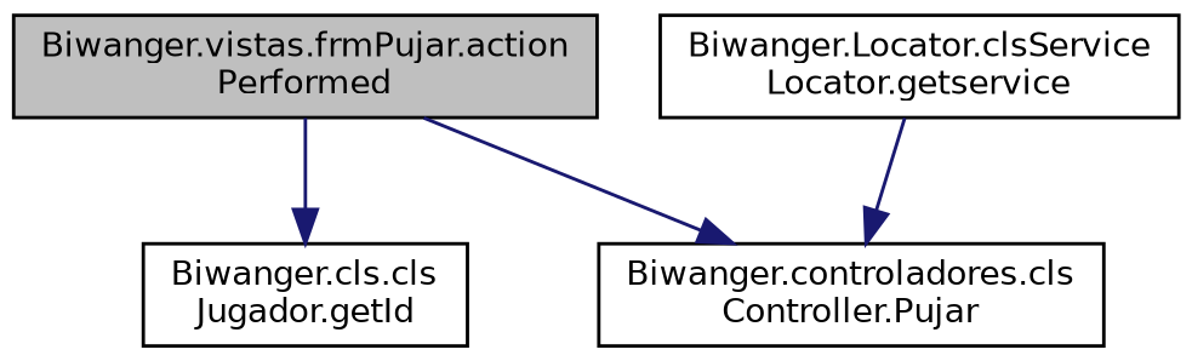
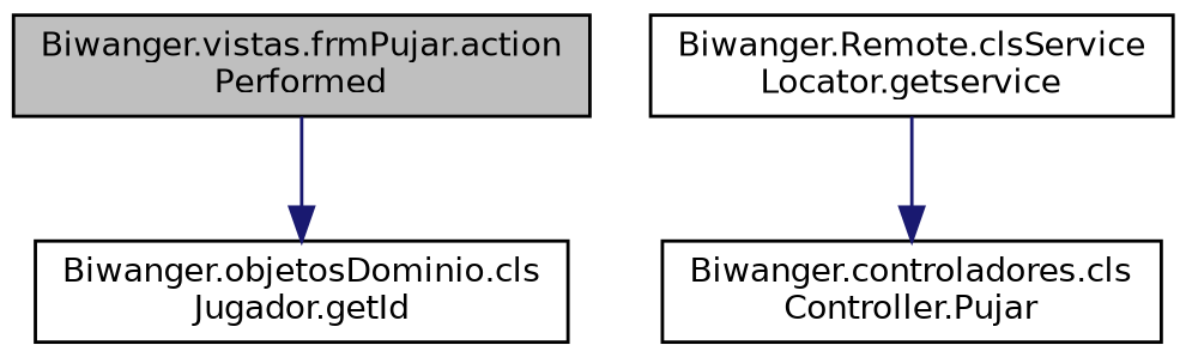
  digraph {
    rankdir=TB
    node [color=black fillcolor=white fontname=Helvetica fontsize=10 shape=record style=filled]
    edge [color=midnightblue fontname=Helvetica fontsize=10 labelfontname=Helvetica labelfontsize=10 style=solid]
    n1 [fillcolor=grey75 fontcolor=black height=0.2 label="Biwanger.vistas.frmPujar.action\lPerformed" width=0.4]
-   n2 [height=0.2 label="Biwanger.cls.cls\lJugador.getId" width=0.4]
+   n2 [height=0.2 label="Biwanger.objetosDominio.cls\lJugador.getId" width=0.4]
    n3 [height=0.2 label="Biwanger.controladores.cls\lController.Pujar" width=0.4]
-   n4 [height=0.2 label="Biwanger.Locator.clsService\lLocator.getservice" width=0.4]
+   n4 [height=0.2 label="Biwanger.Remote.clsService\lLocator.getservice" width=0.4]
    n1 -> n2
-   n1 -> n3
    n4 -> n3
  }
